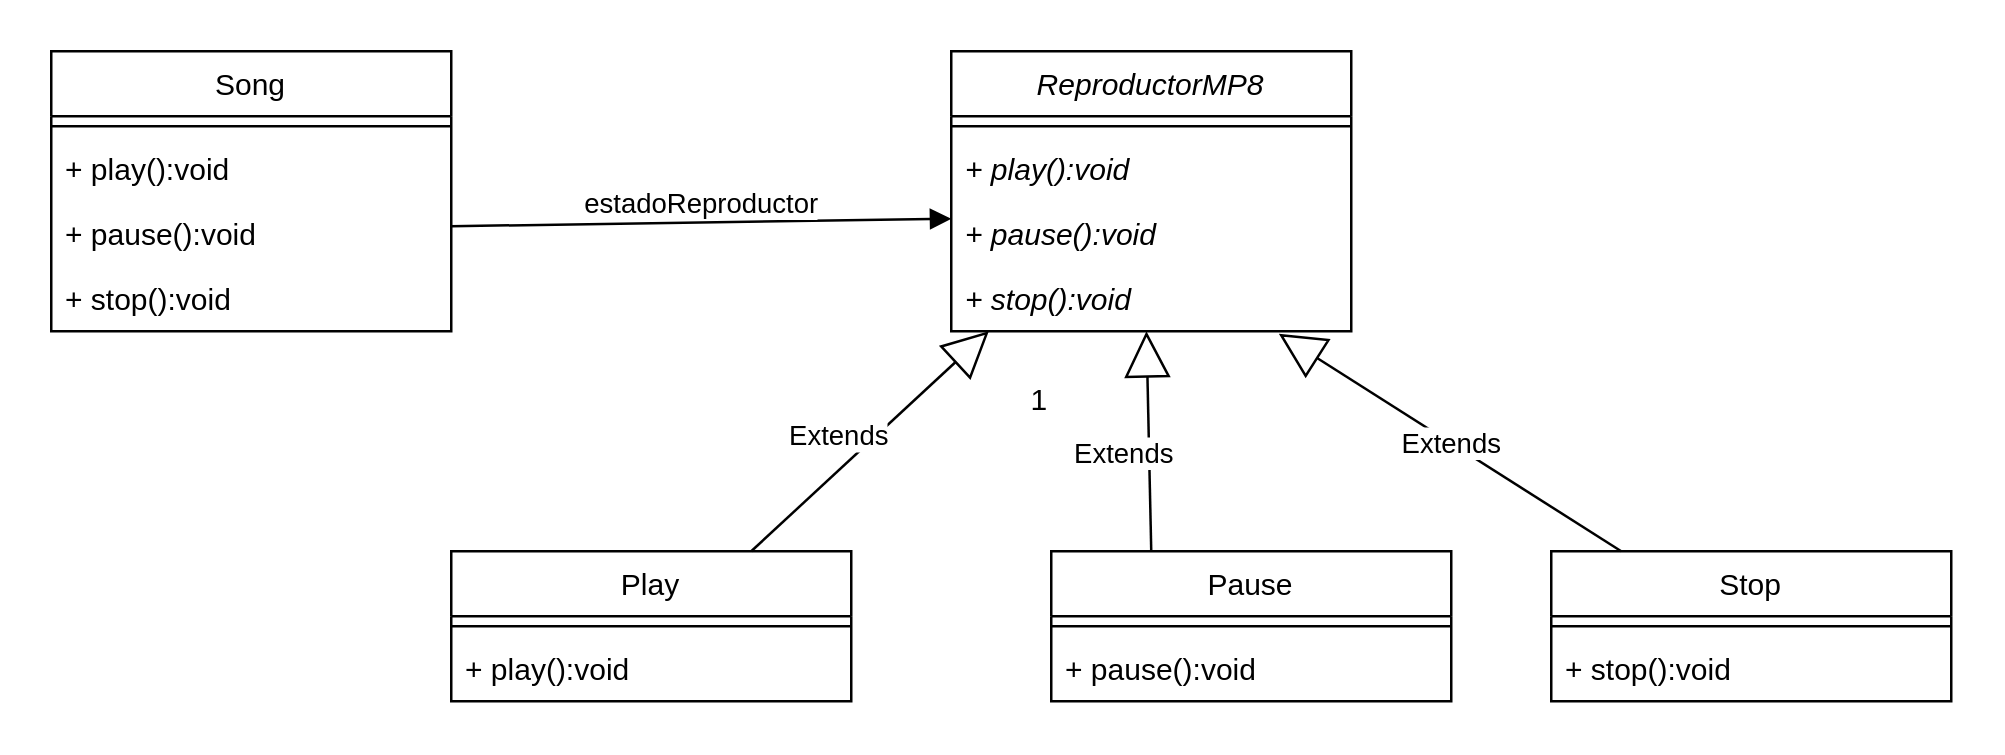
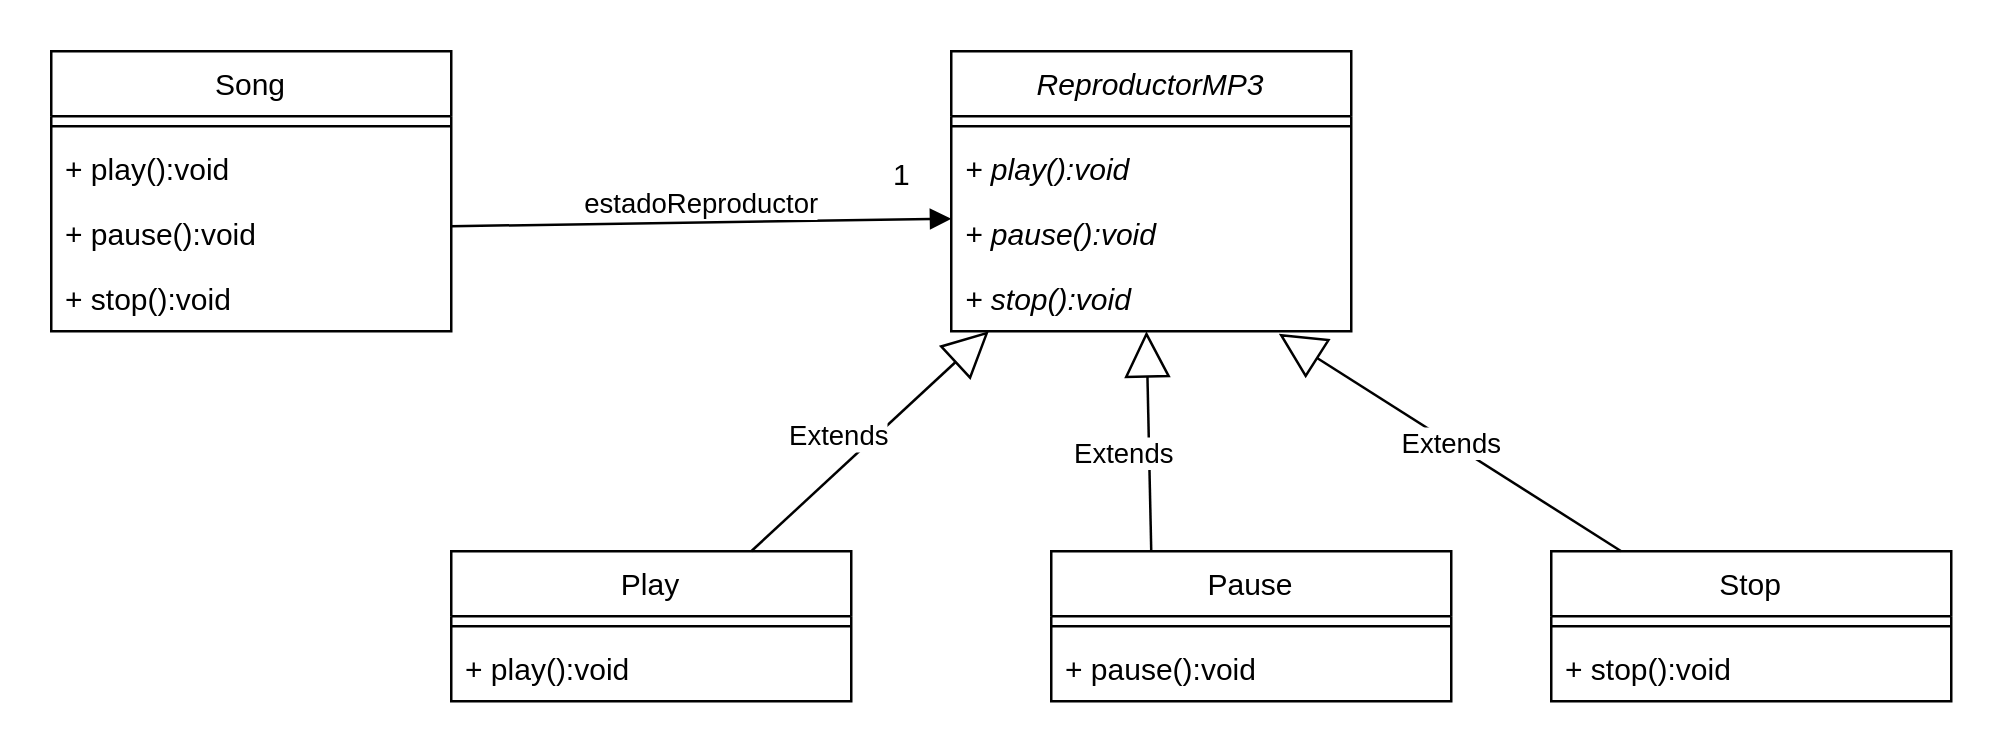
  <mxCell id="0" />
  <mxCell id="1" parent="0" />
  <mxCell id="2" value="Song" style="swimlane;fontStyle=0;align=center;verticalAlign=top;childLayout=stackLayout;horizontal=1;startSize=26;horizontalStack=0;resizeParent=1;resizeParentMax=0;resizeLast=0;collapsible=1;marginBottom=0;" vertex="1" parent="1"><mxGeometry x="20" y="20" width="160" height="112" as="geometry" /></mxCell>
  <mxCell id="3" value="" style="line;strokeWidth=1;fillColor=none;align=left;verticalAlign=middle;spacingTop=-1;spacingLeft=3;spacingRight=3;rotatable=0;labelPosition=right;points=[];portConstraint=eastwest;strokeColor=inherit;" vertex="1" parent="2"><mxGeometry y="26" width="160" height="8" as="geometry" /></mxCell>
  <mxCell id="4" value="+ play():void" style="text;strokeColor=none;fillColor=none;align=left;verticalAlign=top;spacingLeft=4;spacingRight=4;overflow=hidden;rotatable=0;points=[[0,0.5],[1,0.5]];portConstraint=eastwest;" vertex="1" parent="2"><mxGeometry y="34" width="160" height="26" as="geometry" /></mxCell>
  <mxCell id="5" value="+ pause():void" style="text;strokeColor=none;fillColor=none;align=left;verticalAlign=top;spacingLeft=4;spacingRight=4;overflow=hidden;rotatable=0;points=[[0,0.5],[1,0.5]];portConstraint=eastwest;" vertex="1" parent="2"><mxGeometry y="60" width="160" height="26" as="geometry" /></mxCell>
  <mxCell id="6" value="+ stop():void" style="text;strokeColor=none;fillColor=none;align=left;verticalAlign=top;spacingLeft=4;spacingRight=4;overflow=hidden;rotatable=0;points=[[0,0.5],[1,0.5]];portConstraint=eastwest;" vertex="1" parent="2"><mxGeometry y="86" width="160" height="26" as="geometry" /></mxCell>
- <mxCell id="7" value="ReproductorMP8" style="swimlane;fontStyle=2;align=center;verticalAlign=top;childLayout=stackLayout;horizontal=1;startSize=26;horizontalStack=0;resizeParent=1;resizeParentMax=0;resizeLast=0;collapsible=1;marginBottom=0;" vertex="1" parent="1"><mxGeometry x="380" y="20" width="160" height="112" as="geometry" /></mxCell>
+ <mxCell id="7" value="ReproductorMP3" style="swimlane;fontStyle=2;align=center;verticalAlign=top;childLayout=stackLayout;horizontal=1;startSize=26;horizontalStack=0;resizeParent=1;resizeParentMax=0;resizeLast=0;collapsible=1;marginBottom=0;" vertex="1" parent="1"><mxGeometry x="380" y="20" width="160" height="112" as="geometry" /></mxCell>
  <mxCell id="8" value="" style="line;strokeWidth=1;fillColor=none;align=left;verticalAlign=middle;spacingTop=-1;spacingLeft=3;spacingRight=3;rotatable=0;labelPosition=right;points=[];portConstraint=eastwest;strokeColor=inherit;" vertex="1" parent="7"><mxGeometry y="26" width="160" height="8" as="geometry" /></mxCell>
  <mxCell id="9" value="+ play():void" style="text;strokeColor=none;fillColor=none;align=left;verticalAlign=top;spacingLeft=4;spacingRight=4;overflow=hidden;rotatable=0;points=[[0,0.5],[1,0.5]];portConstraint=eastwest;fontStyle=2" vertex="1" parent="7"><mxGeometry y="34" width="160" height="26" as="geometry" /></mxCell>
  <mxCell id="10" value="+ pause():void" style="text;strokeColor=none;fillColor=none;align=left;verticalAlign=top;spacingLeft=4;spacingRight=4;overflow=hidden;rotatable=0;points=[[0,0.5],[1,0.5]];portConstraint=eastwest;fontStyle=2" vertex="1" parent="7"><mxGeometry y="60" width="160" height="26" as="geometry" /></mxCell>
  <mxCell id="11" value="+ stop():void" style="text;strokeColor=none;fillColor=none;align=left;verticalAlign=top;spacingLeft=4;spacingRight=4;overflow=hidden;rotatable=0;points=[[0,0.5],[1,0.5]];portConstraint=eastwest;fontStyle=2" vertex="1" parent="7"><mxGeometry y="86" width="160" height="26" as="geometry" /></mxCell>
  <mxCell id="12" value="Play" style="swimlane;fontStyle=0;align=center;verticalAlign=top;childLayout=stackLayout;horizontal=1;startSize=26;horizontalStack=0;resizeParent=1;resizeParentMax=0;resizeLast=0;collapsible=1;marginBottom=0;" vertex="1" parent="1"><mxGeometry x="180" y="220" width="160" height="60" as="geometry" /></mxCell>
  <mxCell id="13" value="" style="line;strokeWidth=1;fillColor=none;align=left;verticalAlign=middle;spacingTop=-1;spacingLeft=3;spacingRight=3;rotatable=0;labelPosition=right;points=[];portConstraint=eastwest;strokeColor=inherit;" vertex="1" parent="12"><mxGeometry y="26" width="160" height="8" as="geometry" /></mxCell>
  <mxCell id="14" value="+ play():void" style="text;strokeColor=none;fillColor=none;align=left;verticalAlign=top;spacingLeft=4;spacingRight=4;overflow=hidden;rotatable=0;points=[[0,0.5],[1,0.5]];portConstraint=eastwest;" vertex="1" parent="12"><mxGeometry y="34" width="160" height="26" as="geometry" /></mxCell>
  <mxCell id="15" value="Pause" style="swimlane;fontStyle=0;align=center;verticalAlign=top;childLayout=stackLayout;horizontal=1;startSize=26;horizontalStack=0;resizeParent=1;resizeParentMax=0;resizeLast=0;collapsible=1;marginBottom=0;" vertex="1" parent="1"><mxGeometry x="420" y="220" width="160" height="60" as="geometry" /></mxCell>
  <mxCell id="16" value="" style="line;strokeWidth=1;fillColor=none;align=left;verticalAlign=middle;spacingTop=-1;spacingLeft=3;spacingRight=3;rotatable=0;labelPosition=right;points=[];portConstraint=eastwest;strokeColor=inherit;" vertex="1" parent="15"><mxGeometry y="26" width="160" height="8" as="geometry" /></mxCell>
  <mxCell id="17" value="+ pause():void" style="text;strokeColor=none;fillColor=none;align=left;verticalAlign=top;spacingLeft=4;spacingRight=4;overflow=hidden;rotatable=0;points=[[0,0.5],[1,0.5]];portConstraint=eastwest;" vertex="1" parent="15"><mxGeometry y="34" width="160" height="26" as="geometry" /></mxCell>
  <mxCell id="18" value="Stop" style="swimlane;fontStyle=0;align=center;verticalAlign=top;childLayout=stackLayout;horizontal=1;startSize=26;horizontalStack=0;resizeParent=1;resizeParentMax=0;resizeLast=0;collapsible=1;marginBottom=0;" vertex="1" parent="1"><mxGeometry x="620" y="220" width="160" height="60" as="geometry" /></mxCell>
  <mxCell id="19" value="" style="line;strokeWidth=1;fillColor=none;align=left;verticalAlign=middle;spacingTop=-1;spacingLeft=3;spacingRight=3;rotatable=0;labelPosition=right;points=[];portConstraint=eastwest;strokeColor=inherit;" vertex="1" parent="18"><mxGeometry y="26" width="160" height="8" as="geometry" /></mxCell>
  <mxCell id="20" value="+ stop():void" style="text;strokeColor=none;fillColor=none;align=left;verticalAlign=top;spacingLeft=4;spacingRight=4;overflow=hidden;rotatable=0;points=[[0,0.5],[1,0.5]];portConstraint=eastwest;" vertex="1" parent="18"><mxGeometry y="34" width="160" height="26" as="geometry" /></mxCell>
  <mxCell id="21" value="Extends" style="endArrow=block;endSize=16;endFill=0;html=1;rounded=0;exitX=0.75;exitY=0;exitDx=0;exitDy=0;entryX=0.094;entryY=1;entryDx=0;entryDy=0;entryPerimeter=0;" edge="1" parent="1" source="12" target="11"><mxGeometry x="-0.125" y="10" width="160" relative="1" as="geometry"><mxPoint x="250" y="180" as="sourcePoint" /><mxPoint x="410" y="180" as="targetPoint" /><mxPoint as="offset" /></mxGeometry></mxCell>
  <mxCell id="22" value="Extends" style="endArrow=block;endSize=16;endFill=0;html=1;rounded=0;exitX=0.25;exitY=0;exitDx=0;exitDy=0;entryX=0.488;entryY=1;entryDx=0;entryDy=0;entryPerimeter=0;" edge="1" parent="1" source="15" target="11"><mxGeometry x="-0.125" y="10" width="160" relative="1" as="geometry"><mxPoint x="450" y="180" as="sourcePoint" /><mxPoint x="610" y="180" as="targetPoint" /><mxPoint as="offset" /></mxGeometry></mxCell>
  <mxCell id="23" value="Extends" style="endArrow=block;endSize=16;endFill=0;html=1;rounded=0;exitX=0.175;exitY=0;exitDx=0;exitDy=0;exitPerimeter=0;entryX=0.819;entryY=1.038;entryDx=0;entryDy=0;entryPerimeter=0;" edge="1" parent="1" source="18" target="11"><mxGeometry width="160" relative="1" as="geometry"><mxPoint x="570" y="170" as="sourcePoint" /><mxPoint x="530" y="130" as="targetPoint" /></mxGeometry></mxCell>
  <mxCell id="24" value="estadoReproductor" style="html=1;verticalAlign=bottom;endArrow=block;rounded=0;entryX=0;entryY=0.269;entryDx=0;entryDy=0;entryPerimeter=0;" edge="1" parent="1" target="10"><mxGeometry x="-0.0" y="-2" width="80" relative="1" as="geometry"><mxPoint x="180" y="90" as="sourcePoint" /><mxPoint x="260" y="90" as="targetPoint" /><mxPoint as="offset" /></mxGeometry></mxCell>
- <mxCell id="25" value="1" style="text;html=1;align=center;verticalAlign=middle;resizable=0;points=[];autosize=1;strokeColor=none;fillColor=none;" vertex="1" parent="1"><mxGeometry x="400" y="145" width="30" height="30" as="geometry" /></mxCell>
+ <mxCell id="25" value="1" style="text;html=1;align=center;verticalAlign=middle;resizable=0;points=[];autosize=1;strokeColor=none;fillColor=none;" vertex="1" parent="1"><mxGeometry x="345" y="55" width="30" height="30" as="geometry" /></mxCell>
